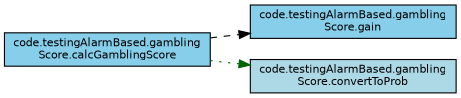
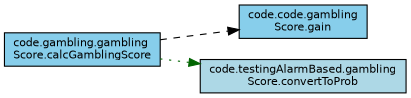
  digraph {
    rankdir=LR
    node [color=black fillcolor=skyblue fontname=Helvetica fontsize=10 shape=record style=filled]
    edge [fontname=Helvetica fontsize=10 labelfontname=Helvetica labelfontsize=10]
-   n1 [fontcolor=black height=0.2 label="code.testingAlarmBased.gambling\lScore.calcGamblingScore" width=0.4]
-   n2 [height=0.2 label="code.testingAlarmBased.gambling\lScore.gain" width=0.4]
+   n1 [fontcolor=black height=0.2 label="code.gambling.gambling\lScore.calcGamblingScore" width=0.4]
+   n2 [height=0.2 label="code.code.gambling\lScore.gain" width=0.4]
    n3 [fillcolor=lightblue height=0.2 label="code.testingAlarmBased.gambling\lScore.convertToProb" width=0.4]
    n1 -> n2 [color=black style=dashed]
    n1 -> n3 [color=darkgreen style=dotted]
  }
